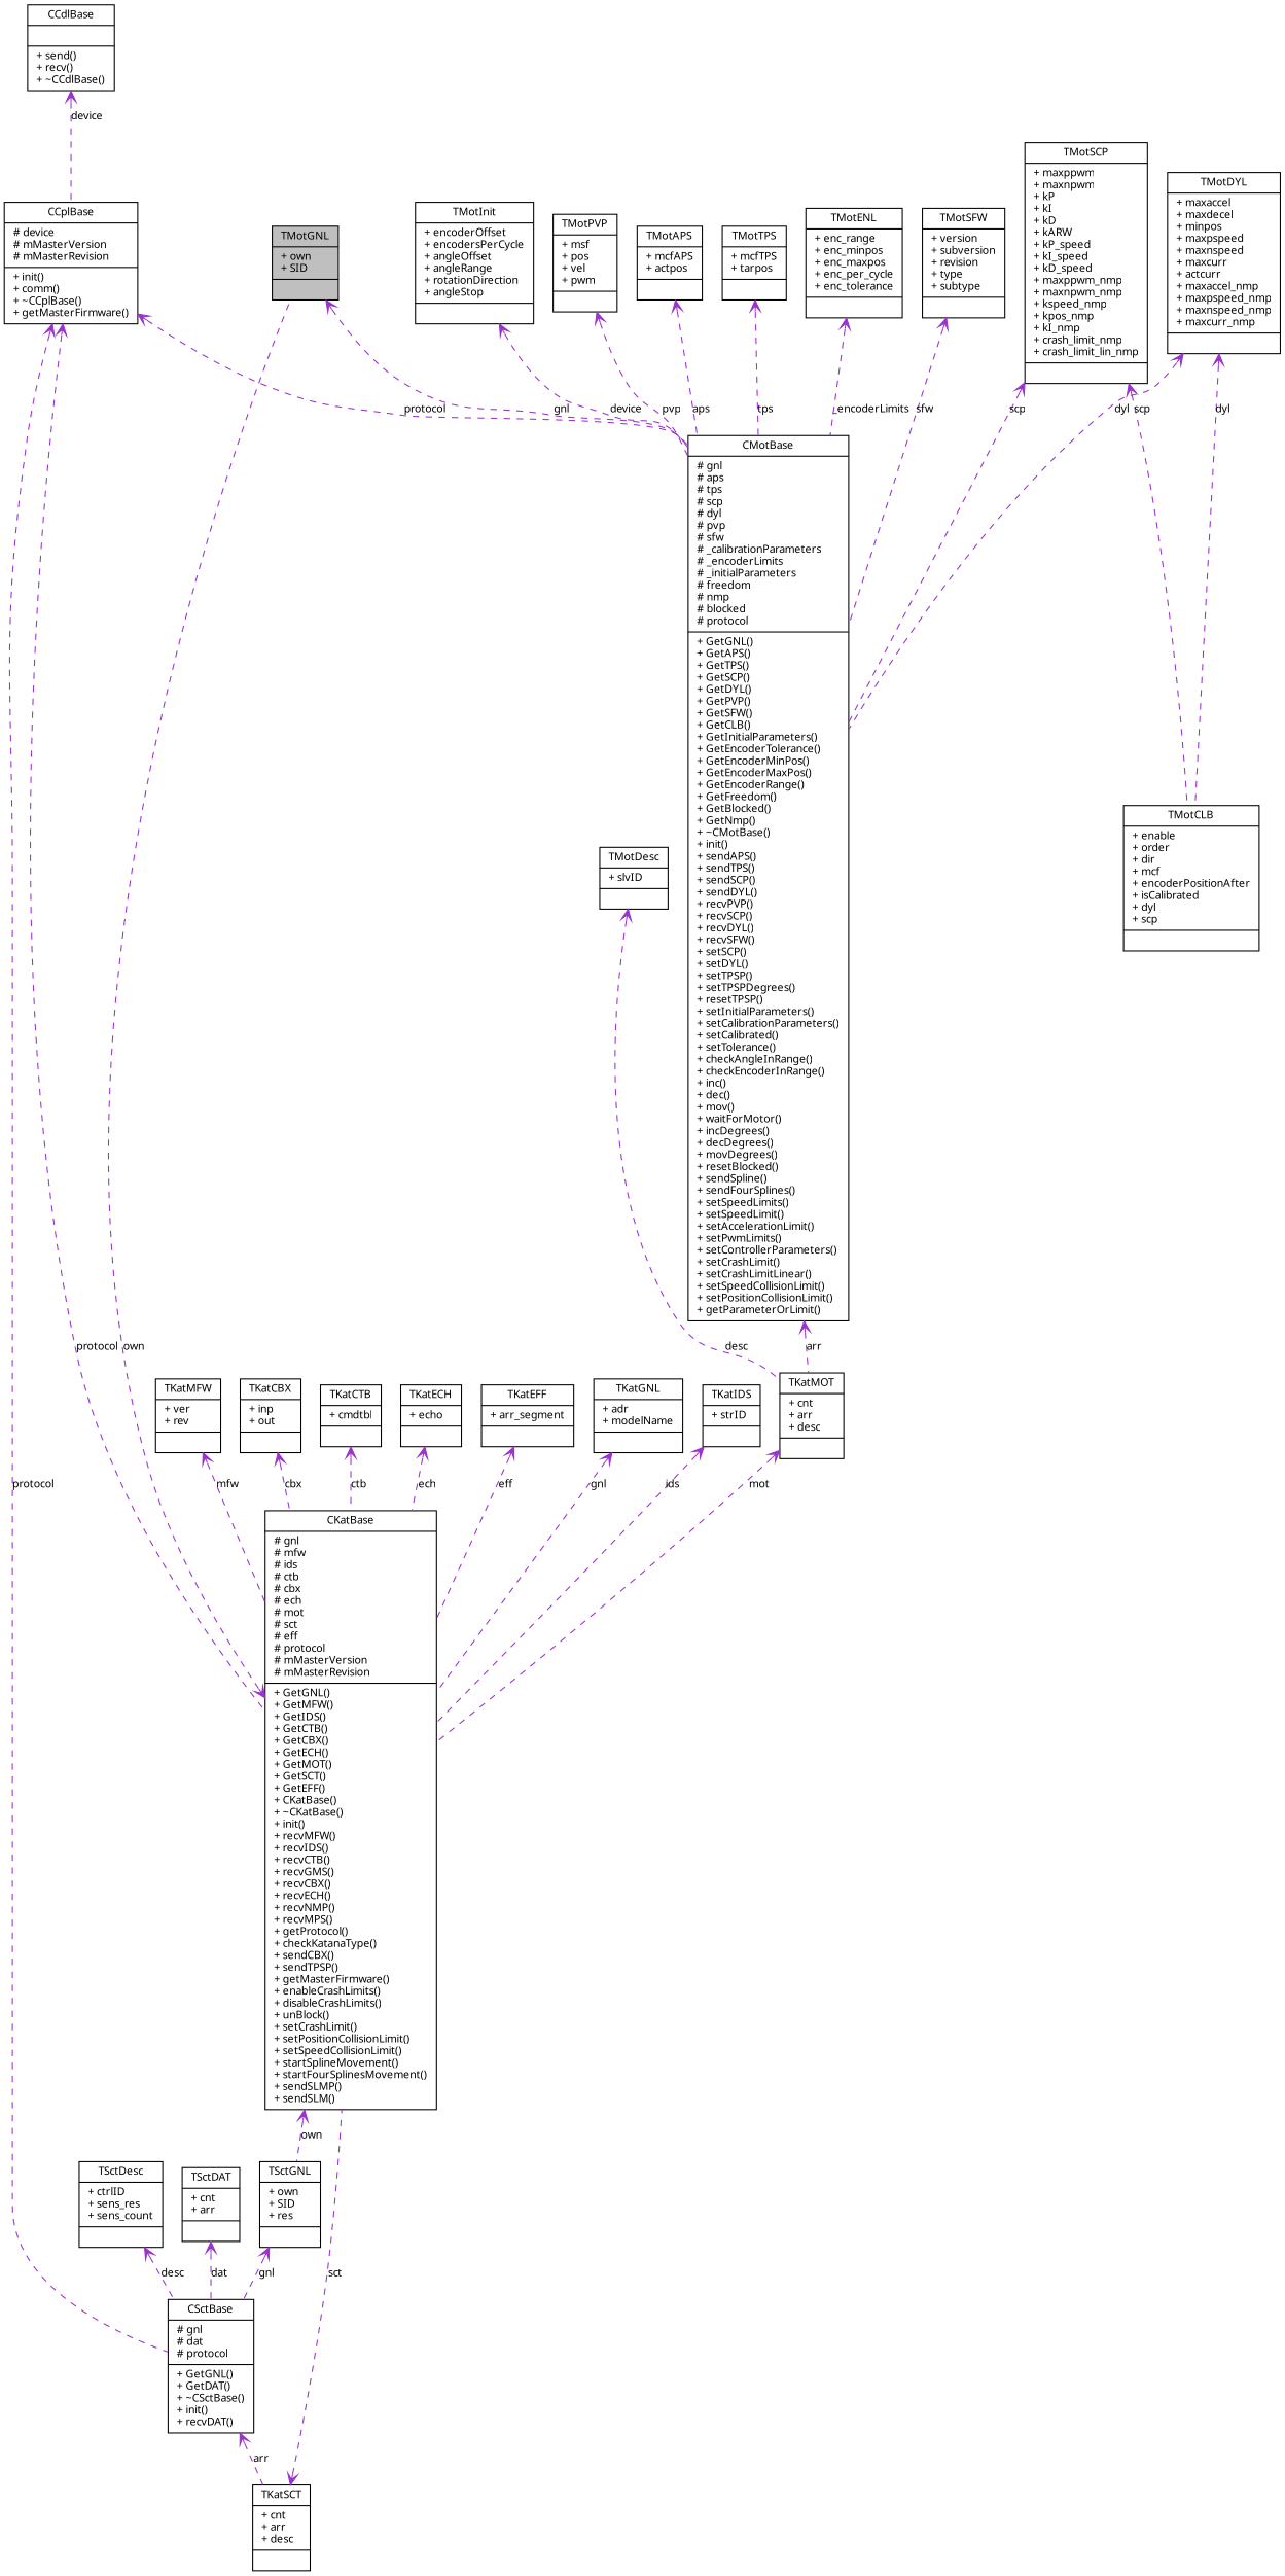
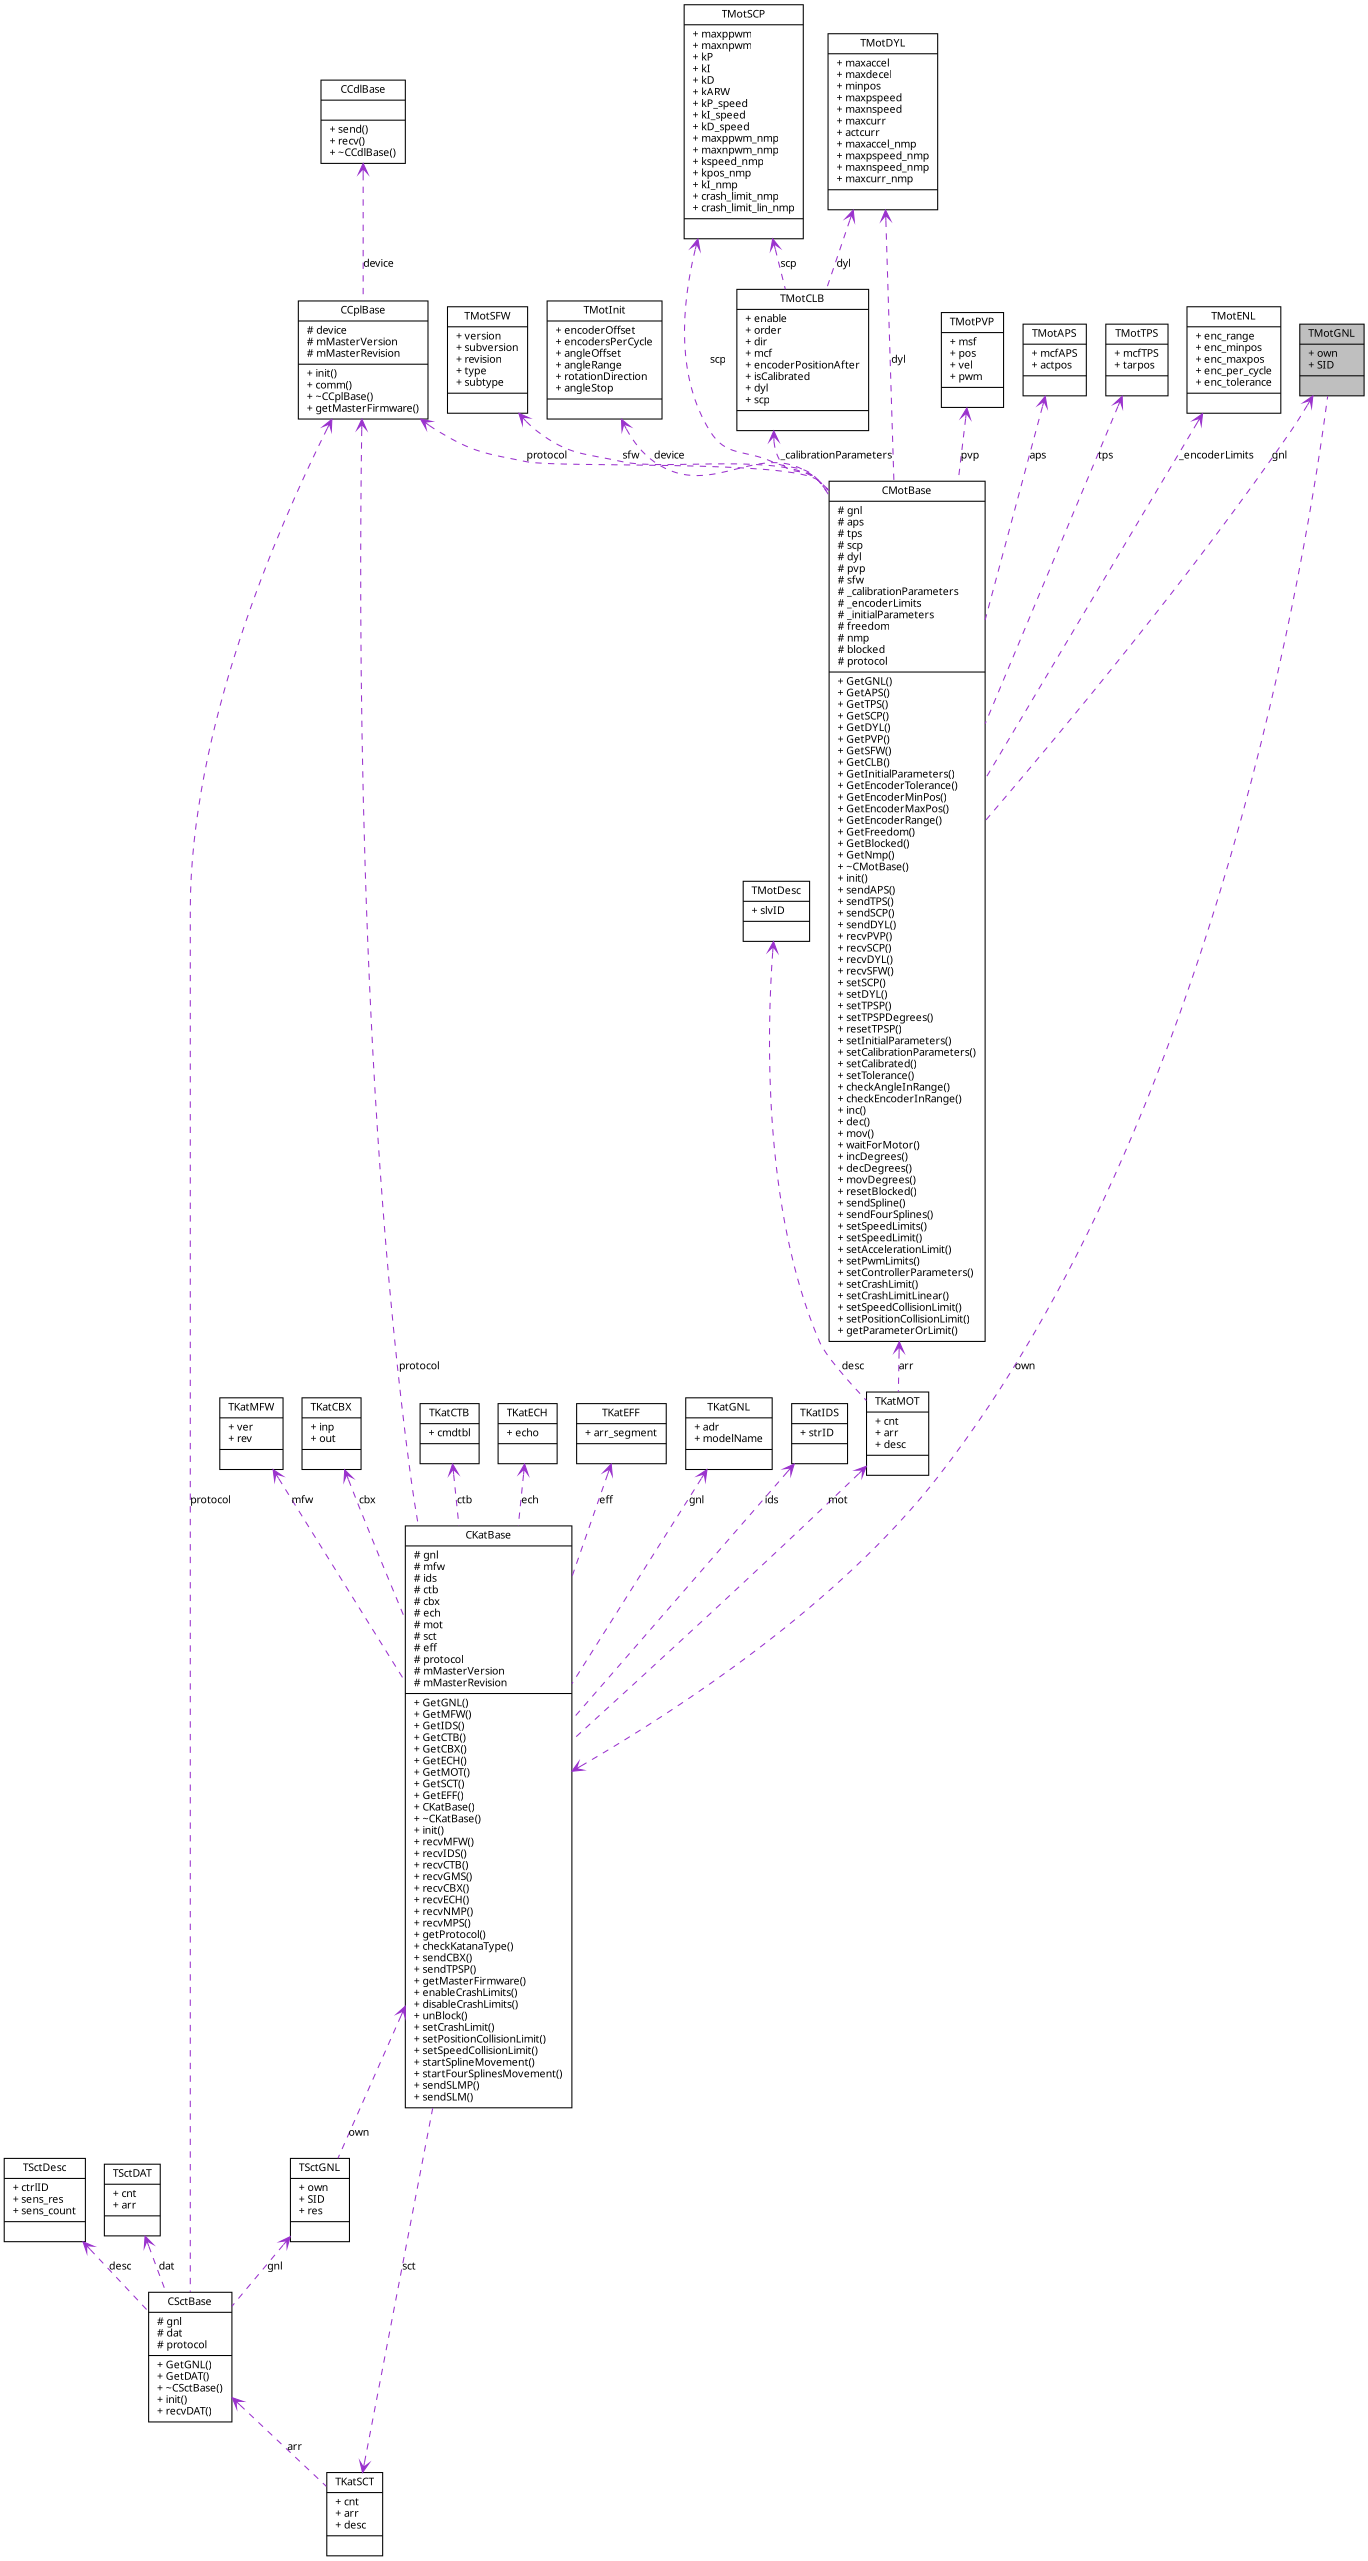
  digraph {
    node [color=black fillcolor=white fontname="FreeSans.ttf" fontsize=10 shape=record style=filled]
    edge [arrowtail=open color=darkorchid3 dir=back fontname="FreeSans.ttf" fontsize=10 labelfontname="FreeSans.ttf" labelfontsize=10 style=dashed]
    n1 [fillcolor=grey75 fontcolor=black height=0.2 label="{TMotGNL\n|+ own\l+ SID\l|}" width=0.4]
    n2 [height=0.2 label="{CMotBase\n|# gnl\l# aps\l# tps\l# scp\l# dyl\l# pvp\l# sfw\l# _calibrationParameters\l# _encoderLimits\l# _initialParameters\l# freedom\l# nmp\l# blocked\l# protocol\l|+ GetGNL()\l+ GetAPS()\l+ GetTPS()\l+ GetSCP()\l+ GetDYL()\l+ GetPVP()\l+ GetSFW()\l+ GetCLB()\l+ GetInitialParameters()\l+ GetEncoderTolerance()\l+ GetEncoderMinPos()\l+ GetEncoderMaxPos()\l+ GetEncoderRange()\l+ GetFreedom()\l+ GetBlocked()\l+ GetNmp()\l+ ~CMotBase()\l+ init()\l+ sendAPS()\l+ sendTPS()\l+ sendSCP()\l+ sendDYL()\l+ recvPVP()\l+ recvSCP()\l+ recvDYL()\l+ recvSFW()\l+ setSCP()\l+ setDYL()\l+ setTPSP()\l+ setTPSPDegrees()\l+ resetTPSP()\l+ setInitialParameters()\l+ setCalibrationParameters()\l+ setCalibrated()\l+ setTolerance()\l+ checkAngleInRange()\l+ checkEncoderInRange()\l+ inc()\l+ dec()\l+ mov()\l+ waitForMotor()\l+ incDegrees()\l+ decDegrees()\l+ movDegrees()\l+ resetBlocked()\l+ sendSpline()\l+ sendFourSplines()\l+ setSpeedLimits()\l+ setSpeedLimit()\l+ setAccelerationLimit()\l+ setPwmLimits()\l+ setControllerParameters()\l+ setCrashLimit()\l+ setCrashLimitLinear()\l+ setSpeedCollisionLimit()\l+ setPositionCollisionLimit()\l+ getParameterOrLimit()\l}" width=0.4]
    n3 [height=0.2 label="{TKatMOT\n|+ cnt\l+ arr\l+ desc\l|}" width=0.4]
    n4 [height=0.2 label="{CKatBase\n|# gnl\l# mfw\l# ids\l# ctb\l# cbx\l# ech\l# mot\l# sct\l# eff\l# protocol\l# mMasterVersion\l# mMasterRevision\l|+ GetGNL()\l+ GetMFW()\l+ GetIDS()\l+ GetCTB()\l+ GetCBX()\l+ GetECH()\l+ GetMOT()\l+ GetSCT()\l+ GetEFF()\l+ CKatBase()\l+ ~CKatBase()\l+ init()\l+ recvMFW()\l+ recvIDS()\l+ recvCTB()\l+ recvGMS()\l+ recvCBX()\l+ recvECH()\l+ recvNMP()\l+ recvMPS()\l+ getProtocol()\l+ checkKatanaType()\l+ sendCBX()\l+ sendTPSP()\l+ getMasterFirmware()\l+ enableCrashLimits()\l+ disableCrashLimits()\l+ unBlock()\l+ setCrashLimit()\l+ setPositionCollisionLimit()\l+ setSpeedCollisionLimit()\l+ startSplineMovement()\l+ startFourSplinesMovement()\l+ sendSLMP()\l+ sendSLM()\l}" width=0.4]
    n5 [height=0.2 label="{TSctGNL\n|+ own\l+ SID\l+ res\l|}" width=0.4]
    n6 [height=0.2 label="{CSctBase\n|# gnl\l# dat\l# protocol\l|+ GetGNL()\l+ GetDAT()\l+ ~CSctBase()\l+ init()\l+ recvDAT()\l}" width=0.4]
    n7 [height=0.2 label="{TKatMFW\n|+ ver\l+ rev\l|}" width=0.4]
    n8 [height=0.2 label="{TKatCBX\n|+ inp\l+ out\l|}" width=0.4]
    n9 [height=0.2 label="{TKatSCT\n|+ cnt\l+ arr\l+ desc\l|}" width=0.4]
    n10 [height=0.2 label="{TSctDesc\n|+ ctrlID\l+ sens_res\l+ sens_count\l|}" width=0.4]
    n11 [height=0.2 label="{TSctDAT\n|+ cnt\l+ arr\l|}" width=0.4]
    n12 [height=0.2 label="{CCplBase\n|# device\l# mMasterVersion\l# mMasterRevision\l|+ init()\l+ comm()\l+ ~CCplBase()\l+ getMasterFirmware()\l}" width=0.4]
    n13 [height=0.2 label="{CCdlBase\n||+ send()\l+ recv()\l+ ~CCdlBase()\l}" width=0.4]
    n14 [height=0.2 label="{TKatCTB\n|+ cmdtbl\l|}" width=0.4]
    n15 [height=0.2 label="{TKatECH\n|+ echo\l|}" width=0.4]
    n16 [height=0.2 label="{TKatEFF\n|+ arr_segment\l|}" width=0.4]
    n17 [height=0.2 label="{TKatGNL\n|+ adr\l+ modelName\l|}" width=0.4]
    n18 [height=0.2 label="{TMotDesc\n|+ slvID\l|}" width=0.4]
    n19 [height=0.2 label="{TMotENL\n|+ enc_range\l+ enc_minpos\l+ enc_maxpos\l+ enc_per_cycle\l+ enc_tolerance\l|}" width=0.4]
    n20 [height=0.2 label="{TMotSFW\n|+ version\l+ subversion\l+ revision\l+ type\l+ subtype\l|}" width=0.4]
    n21 [height=0.2 label="{TMotInit\n|+ encoderOffset\l+ encodersPerCycle\l+ angleOffset\l+ angleRange\l+ rotationDirection\l+ angleStop\l|}" width=0.4]
    n22 [height=0.2 label="{TMotCLB\n|+ enable\l+ order\l+ dir\l+ mcf\l+ encoderPositionAfter\l+ isCalibrated\l+ dyl\l+ scp\l|}" width=0.4]
    n23 [height=0.2 label="{TMotSCP\n|+ maxppwm\l+ maxnpwm\l+ kP\l+ kI\l+ kD\l+ kARW\l+ kP_speed\l+ kI_speed\l+ kD_speed\l+ maxppwm_nmp\l+ maxnpwm_nmp\l+ kspeed_nmp\l+ kpos_nmp\l+ kI_nmp\l+ crash_limit_nmp\l+ crash_limit_lin_nmp\l|}" width=0.4]
    n24 [height=0.2 label="{TMotDYL\n|+ maxaccel\l+ maxdecel\l+ minpos\l+ maxpspeed\l+ maxnspeed\l+ maxcurr\l+ actcurr\l+ maxaccel_nmp\l+ maxpspeed_nmp\l+ maxnspeed_nmp\l+ maxcurr_nmp\l|}" width=0.4]
    n25 [height=0.2 label="{TMotPVP\n|+ msf\l+ pos\l+ vel\l+ pwm\l|}" width=0.4]
    n26 [height=0.2 label="{TMotAPS\n|+ mcfAPS\l+ actpos\l|}" width=0.4]
    n27 [height=0.2 label="{TMotTPS\n|+ mcfTPS\l+ tarpos\l|}" width=0.4]
    n28 [height=0.2 label="{TKatIDS\n|+ strID\l|}" width=0.4]
    n1 -> n2 [label=gnl]
    n2 -> n3 [label=arr]
    n3 -> n4 [label=mot]
    n4 -> n1 [label=own]
    n4 -> n5 [label=own]
    n5 -> n6 [label=gnl]
    n6 -> n9 [label=arr]
    n7 -> n4 [label=mfw]
    n8 -> n4 [label=cbx]
    n9 -> n4 [label=sct]
    n10 -> n6 [label=desc]
    n11 -> n6 [label=dat]
    n12 -> n2 [label=protocol]
    n12 -> n4 [label=protocol]
    n12 -> n6 [label=protocol]
    n13 -> n12 [label=device]
    n14 -> n4 [label=ctb]
    n15 -> n4 [label=ech]
    n16 -> n4 [label=eff]
    n17 -> n4 [label=gnl]
    n18 -> n3 [label=desc]
    n19 -> n2 [label=_encoderLimits]
    n20 -> n2 [label=sfw]
    n21 -> n2 [label=device]
+   n22 -> n2 [label=_calibrationParameters]
    n23 -> n2 [label=scp]
    n23 -> n22 [label=scp]
    n24 -> n2 [label=dyl]
    n24 -> n22 [label=dyl]
    n25 -> n2 [label=pvp]
    n26 -> n2 [label=aps]
    n27 -> n2 [label=tps]
    n28 -> n4 [label=ids]
  }
